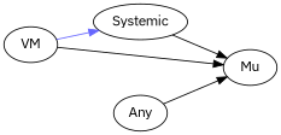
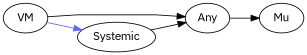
  digraph {
    rankdir=LR
    splines=polyline
    fontname="IBM Plex Sans"
    node [color="#000000" fontcolor="#000000" fontname="IBM Plex Sans"]
    edge [color="#000000" fontname="IBM Plex Sans"]
    VM
    Any
    Systemic
    Mu
-   VM -> Mu
+   VM -> Any
    VM -> Systemic [color="#6666FF"]
    Any -> Mu
-   Systemic -> Mu
+   Systemic -> Any
  }
